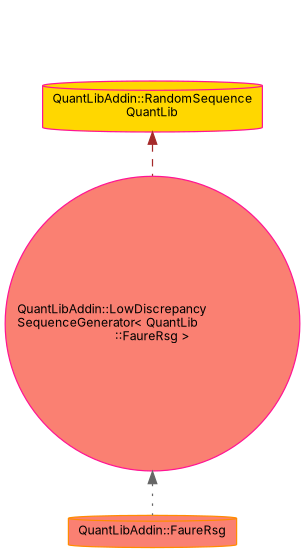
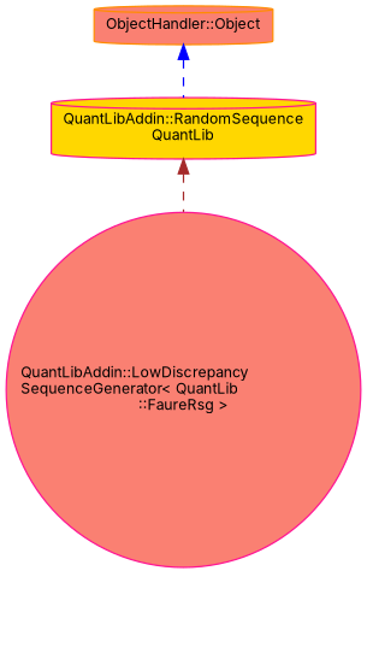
  digraph {
    fontname=Inter
    node [color=darkorange fillcolor=salmon fontname=Inter fontsize=10 shape=cylinder style=filled]
    edge [dir=back fontname=Inter fontsize=10 labelfontname=Helvetica labelfontsize=10 style=dashed]
-   n1 [fontcolor=black height=0.2 label="QuantLibAddin::FaureRsg" width=0.4]
    n2 [color=deeppink height=0.2 label="QuantLibAddin::LowDiscrepancy\lSequenceGenerator\< QuantLib\l::FaureRsg \>" shape=circle width=0.4]
    n3 [color=deeppink fillcolor=gold height=0.2 label="QuantLibAddin::RandomSequence\lQuantLib" width=0.4]
-   n2 -> n1 [color=gray40 style=dotted]
+   n4 [height=0.2 label="ObjectHandler::Object" width=0.4]
    n3 -> n2 [color=brown]
+   n4 -> n3 [color=blue]
  }
